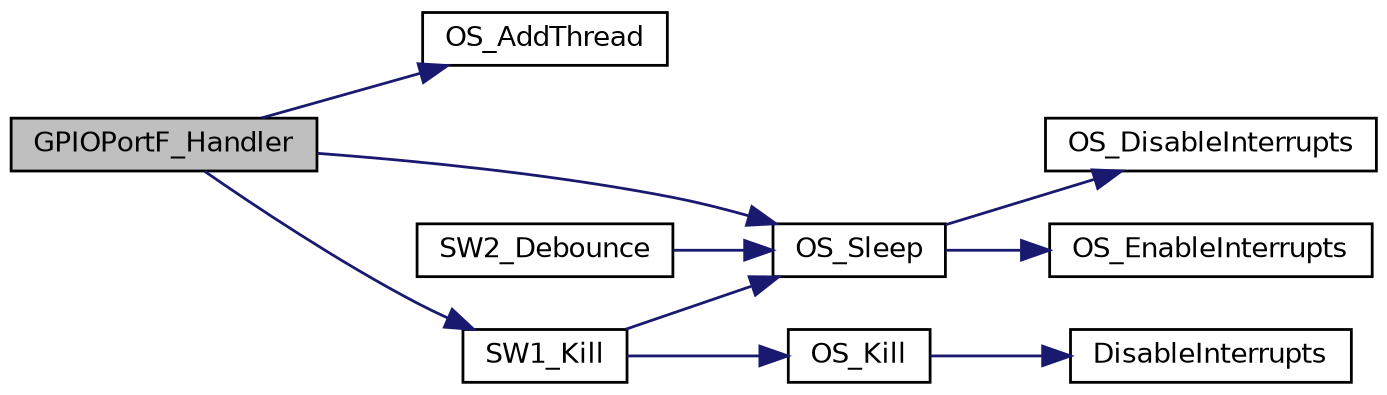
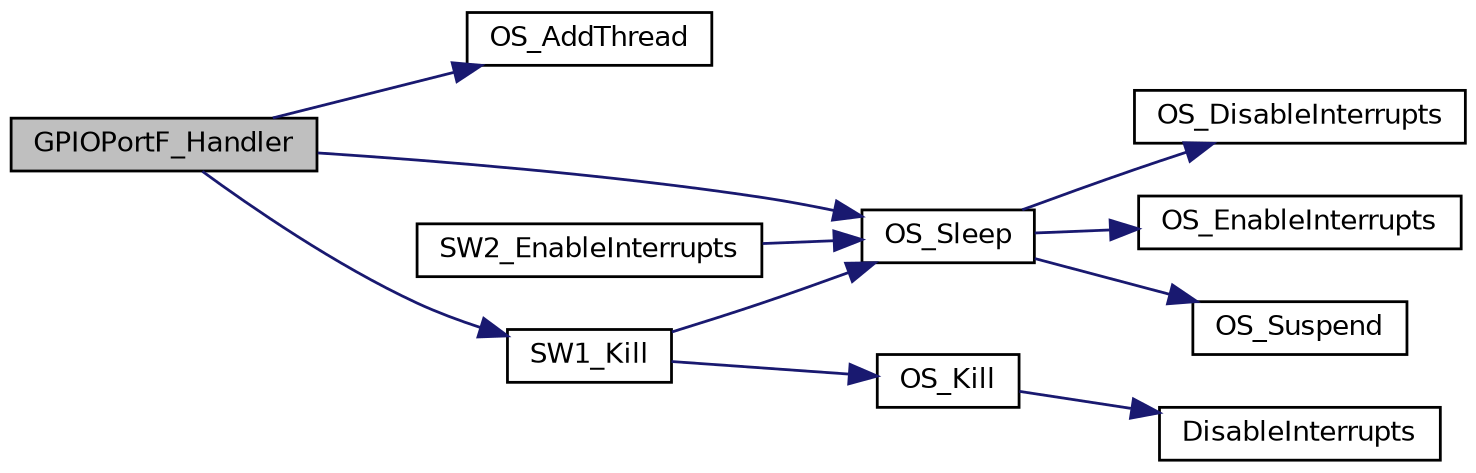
  digraph {
    rankdir=LR
    node [color=black fillcolor=white fontname=Helvetica fontsize=10 shape=record style=filled]
    edge [color=midnightblue fontname=Helvetica fontsize=10 labelfontname=Helvetica labelfontsize=10 style=solid]
    n1 [fillcolor=grey75 fontcolor=black height=0.2 label=GPIOPortF_Handler width=0.4]
    n2 [height=0.2 label=OS_AddThread width=0.4]
    n3 [height=0.2 label=SW1_Kill width=0.4]
    n4 [height=0.2 label=OS_Sleep width=0.4]
    n5 [height=0.2 label=OS_Kill width=0.4]
-   n6 [height=0.2 label=SW2_Debounce width=0.4]
+   n6 [height=0.2 label=SW2_EnableInterrupts width=0.4]
    n7 [height=0.2 label=DisableInterrupts width=0.4]
    n8 [height=0.2 label=OS_DisableInterrupts width=0.4]
    n9 [height=0.2 label=OS_EnableInterrupts width=0.4]
+   n10 [height=0.2 label=OS_Suspend width=0.4]
    n1 -> n2
    n1 -> n3
    n1 -> n4
    n3 -> n4
    n3 -> n5
    n4 -> n8
    n4 -> n9
+   n4 -> n10
    n5 -> n7
    n6 -> n4
  }
